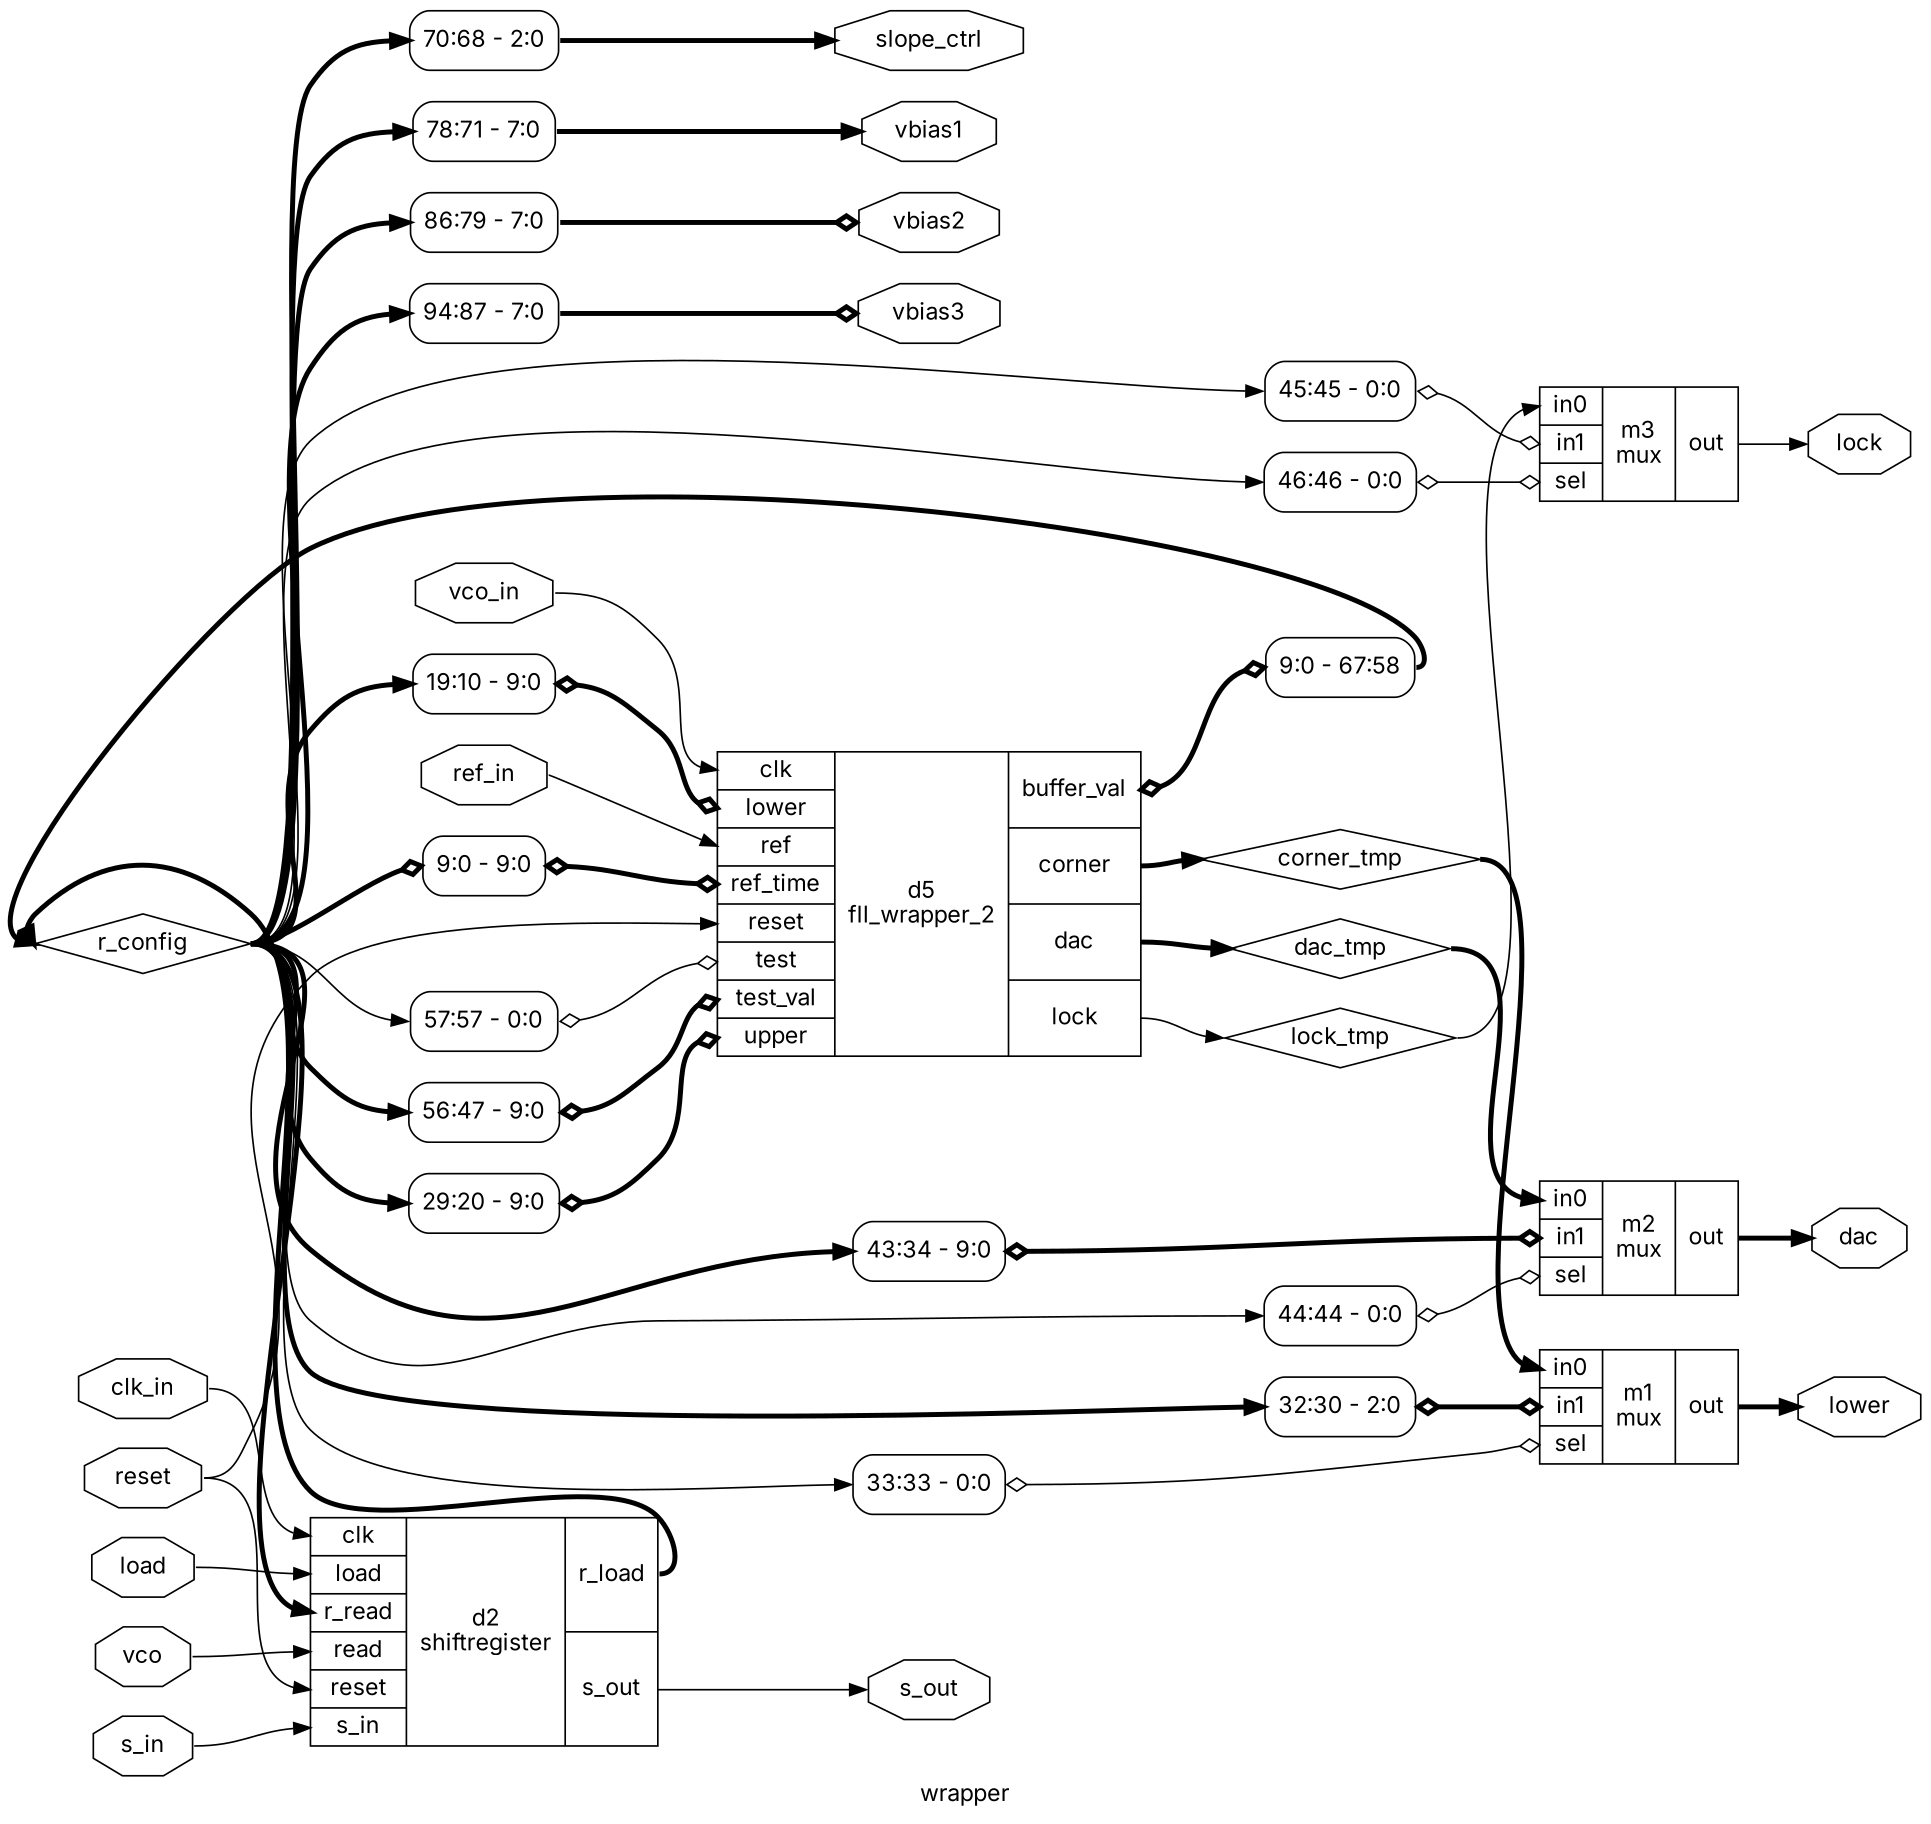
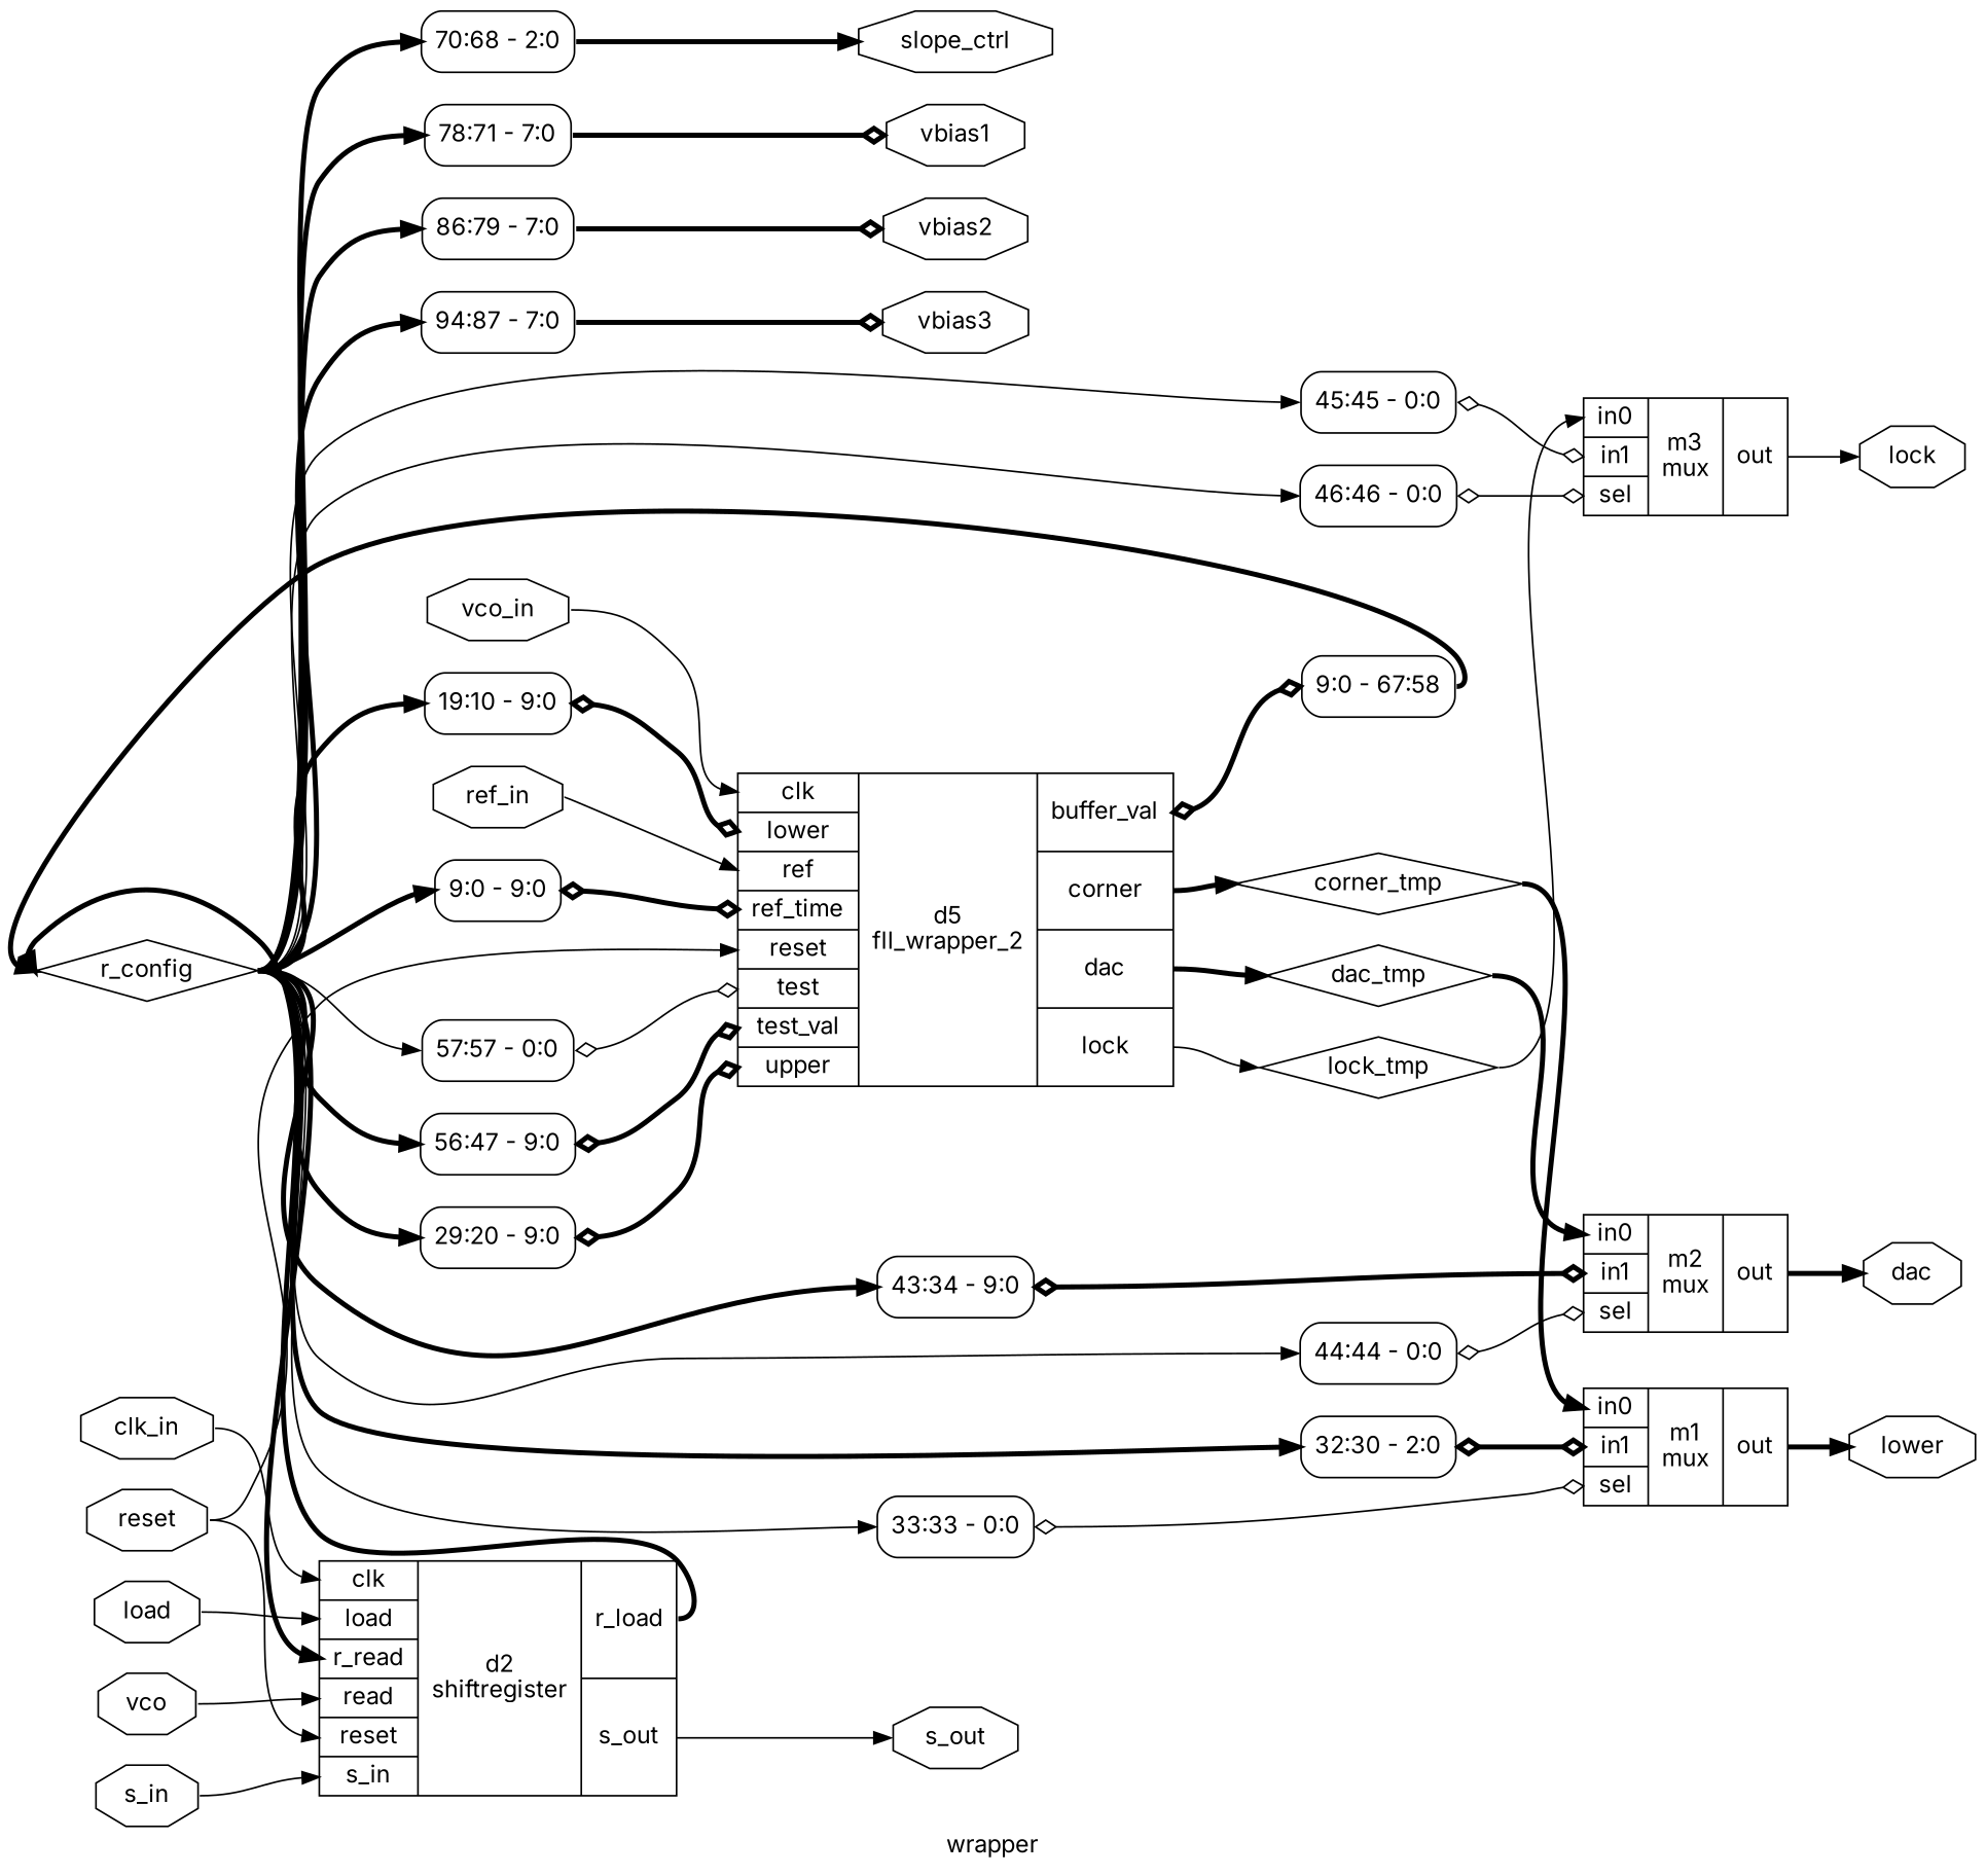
  digraph {
    fontname=Inter
    label=wrapper
    rankdir=LR
    remincross=true
    node [fontname=Inter shape=record]
    edge [color=black fontname=Inter headport="s0:w" tailport=e style="setlinewidth(3)"]
    n1 [color=black fontcolor=black label=lock_tmp shape=diamond]
    n2 [label="{{<p20> in0|<p21> in1|<p22> sel}|m3\nmux|{<p23> out}}"]
    n3 [color=black fontcolor=black label=lock shape=octagon]
    n4 [color=black fontcolor=black label=corner_tmp shape=diamond]
    n5 [label="{{<p20> in0|<p21> in1|<p22> sel}|m1\nmux|{<p23> out}}"]
    n6 [color=black fontcolor=black label=lower shape=octagon]
    n7 [color=black fontcolor=black label=dac_tmp shape=diamond]
    n8 [label="{{<p20> in0|<p21> in1|<p22> sel}|m2\nmux|{<p23> out}}"]
    n9 [color=black fontcolor=black label=dac shape=octagon]
    n10 [color=black fontcolor=black label=r_config shape=diamond]
    n11 [label="<s0> 45:45 - 0:0 " style=rounded]
    n12 [label="<s0> 46:46 - 0:0 " style=rounded]
    n13 [label="<s0> 43:34 - 9:0 " style=rounded]
    n14 [label="<s0> 44:44 - 0:0 " style=rounded]
    n15 [label="<s0> 32:30 - 2:0 " style=rounded]
    n16 [label="<s0> 33:33 - 0:0 " style=rounded]
    n17 [label="<s0> 56:47 - 9:0 " style=rounded]
    n18 [label="<s0> 57:57 - 0:0 " style=rounded]
    n19 [label="<s0> 9:0 - 9:0 " style=rounded]
    n20 [label="<s0> 19:10 - 9:0 " style=rounded]
    n21 [label="<s0> 29:20 - 9:0 " style=rounded]
    n22 [label="{{<p27> clk|<p15> load|<p36> r_read|<p16> read|<p14> reset|<p17> s_in}|d2\nshiftregister|{<p37> r_load|<p12> s_out}}"]
    n23 [label="<s0> 70:68 - 2:0 " style=rounded]
    n24 [label="<s0> 78:71 - 7:0 " style=rounded]
    n25 [label="<s0> 86:79 - 7:0 " style=rounded]
    n26 [label="<s0> 94:87 - 7:0 " style=rounded]
    n27 [label="{{<p27> clk|<p28> lower|<p29> ref|<p30> ref_time|<p14> reset|<p31> test|<p32> test_val|<p33> upper}|d5\nfll_wrapper_2|{<p34> buffer_val|<p10> corner|<p11> dac|<p9> lock}}"]
    n28 [color=black fontcolor=black label=s_out shape=octagon]
    n29 [color=black fontcolor=black label=slope_ctrl shape=octagon]
    n30 [color=black fontcolor=black label=vbias1 shape=octagon]
    n31 [color=black fontcolor=black label=vbias2 shape=octagon]
    n32 [color=black fontcolor=black label=vbias3 shape=octagon]
    n33 [color=black fontcolor=black label=vco_in shape=octagon]
    n34 [label="<s0> 9:0 - 67:58 " style=rounded]
    n35 [color=black fontcolor=black label=reset shape=octagon]
    n36 [color=black fontcolor=black label=load shape=octagon]
    n37 [color=black fontcolor=black label=vco shape=octagon]
    n38 [color=black fontcolor=black label=s_in shape=octagon]
    n39 [color=black fontcolor=black label=clk_in shape=octagon]
    n40 [color=black fontcolor=black label=ref_in shape=octagon]
    n1 -> n2 [headport="p20:w" style=""]
    n2 -> n3 [headport=w tailport="p23:e" style=""]
    n4 -> n5 [headport="p20:w"]
    n5 -> n6 [headport=w tailport="p23:e"]
    n7 -> n8 [headport="p20:w"]
    n8 -> n9 [headport=w tailport="p23:e"]
    n10 -> n11 [style=""]
    n10 -> n12 [style=""]
    n10 -> n13
    n10 -> n14 [style=""]
    n10 -> n15
    n10 -> n16 [style=""]
    n10 -> n17
    n10 -> n18 [style=""]
-   n10 -> n19 [arrowhead=odiamond]
+   n10 -> n19
    n10 -> n20
    n10 -> n21
    n10 -> n22 [headport="p36:w"]
    n10 -> n23
    n10 -> n24
    n10 -> n25
    n10 -> n26
    n11 -> n2 [arrowhead=odiamond arrowtail=odiamond dir=both headport="p21:w" style=""]
    n12 -> n2 [arrowhead=odiamond arrowtail=odiamond dir=both headport="p22:w" style=""]
    n13 -> n8 [arrowhead=odiamond arrowtail=odiamond dir=both headport="p21:w"]
    n14 -> n8 [arrowhead=odiamond arrowtail=odiamond dir=both headport="p22:w" style=""]
    n15 -> n5 [arrowhead=odiamond arrowtail=odiamond dir=both headport="p21:w"]
    n16 -> n5 [arrowhead=odiamond arrowtail=odiamond dir=both headport="p22:w" style=""]
    n17 -> n27 [arrowhead=odiamond arrowtail=odiamond dir=both headport="p32:w"]
    n18 -> n27 [arrowhead=odiamond arrowtail=odiamond dir=both headport="p31:w" style=""]
    n19 -> n27 [arrowhead=odiamond arrowtail=odiamond dir=both headport="p30:w"]
    n20 -> n27 [arrowhead=odiamond arrowtail=odiamond dir=both headport="p28:w"]
    n21 -> n27 [arrowhead=odiamond arrowtail=odiamond dir=both headport="p33:w"]
    n22 -> n10 [headport=w tailport="p37:e"]
    n22 -> n28 [headport=w tailport="p12:e" style=""]
    n23 -> n29 [headport=w]
-   n24 -> n30 [headport=w]
+   n24 -> n30 [headport=w arrowhead=odiamond]
    n25 -> n31 [arrowhead=odiamond headport=w]
    n26 -> n32 [arrowhead=odiamond headport=w]
    n27 -> n1 [headport=w tailport="p9:e" style=""]
    n27 -> n4 [headport=w tailport="p10:e"]
    n27 -> n7 [headport=w tailport="p11:e"]
    n27 -> n34 [arrowhead=odiamond arrowtail=odiamond dir=both headport=w tailport="p34:e"]
    n33 -> n27 [headport="p27:w" style=""]
    n34 -> n10 [headport=w tailport="s0:e"]
    n35 -> n22 [headport="p14:w" style=""]
    n35 -> n27 [headport="p14:w" style=""]
    n36 -> n22 [headport="p15:w" style=""]
    n37 -> n22 [headport="p16:w" style=""]
    n38 -> n22 [headport="p17:w" style=""]
    n39 -> n22 [headport="p27:w" style=""]
    n40 -> n27 [headport="p29:w" style=""]
  }
